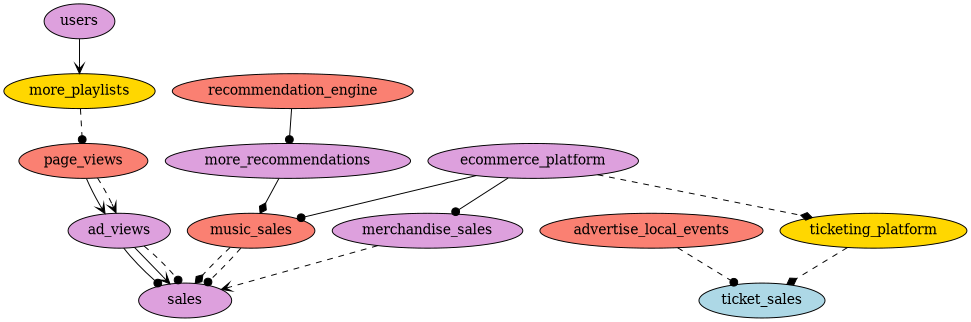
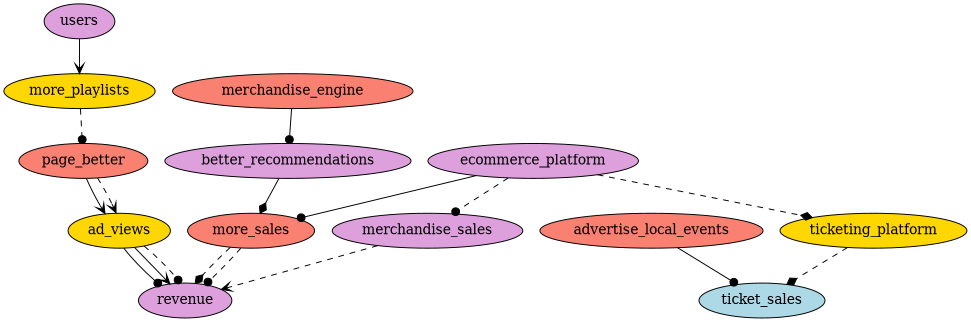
  digraph {
    node [fillcolor=plum style=filled]
    edge [arrowhead=dot style=solid]
    ecommerce_platform [height=0.50 width=2.61]
    merchandise_sales [height=0.50 width=2.31]
    ticketing_platform [fillcolor=gold height=0.50 width=2.25]
-   music_sales [fillcolor=salmon height=0.50 width=1.61]
-   revenue [height=0.50 width=1.14 label=sales]
+   music_sales [fillcolor=salmon height=0.50 width=1.61 label=more_sales]
+   revenue [height=0.50 width=1.14]
    ticket_sales [fillcolor=lightblue height=0.50 width=1.56]
-   page_views [fillcolor=salmon height=0.50 width=1.56]
-   ad_views [height=0.50 width=1.33]
+   page_views [fillcolor=salmon height=0.50 width=1.56 label=page_better]
+   ad_views [fillcolor=gold height=0.50 width=1.33]
    users [height=0.50 width=0.86]
    more_playlists [fillcolor=gold height=0.50 width=1.86]
    advertise_local_events [fillcolor=salmon height=0.50 width=2.72]
-   recommendation_engine [fillcolor=salmon height=0.50 width=2.92]
-   better_recommendations [height=0.50 width=2.97 label=more_recommendations]
-   ecommerce_platform -> merchandise_sales
+   recommendation_engine [fillcolor=salmon height=0.50 width=2.92 label=merchandise_engine]
+   better_recommendations [height=0.50 width=2.97]
+   ecommerce_platform -> merchandise_sales [style=dashed]
    ecommerce_platform -> ticketing_platform [arrowhead=diamond style=dashed]
    ecommerce_platform -> music_sales
    merchandise_sales -> revenue [arrowhead=vee style=dashed]
    ticketing_platform -> ticket_sales [arrowhead=diamond style=dashed]
    music_sales -> revenue [arrowhead=diamond style=dashed]
    music_sales -> revenue [style=dashed]
    page_views -> ad_views [arrowhead=vee]
    page_views -> ad_views [arrowhead=vee style=dashed]
    ad_views -> revenue
    ad_views -> revenue [arrowhead=vee]
    ad_views -> revenue [style=dashed]
    users -> more_playlists [arrowhead=vee]
    more_playlists -> page_views [style=dashed]
-   advertise_local_events -> ticket_sales [style=dashed]
+   advertise_local_events -> ticket_sales
    recommendation_engine -> better_recommendations
    better_recommendations -> music_sales [arrowhead=diamond]
  }
